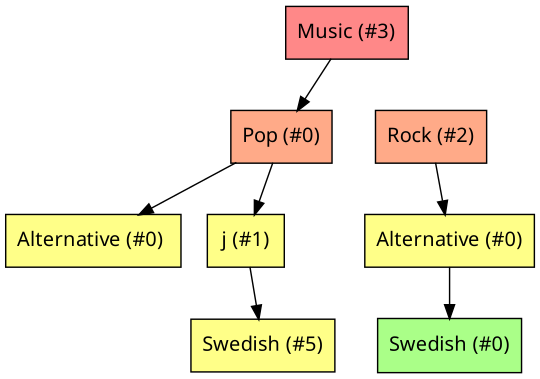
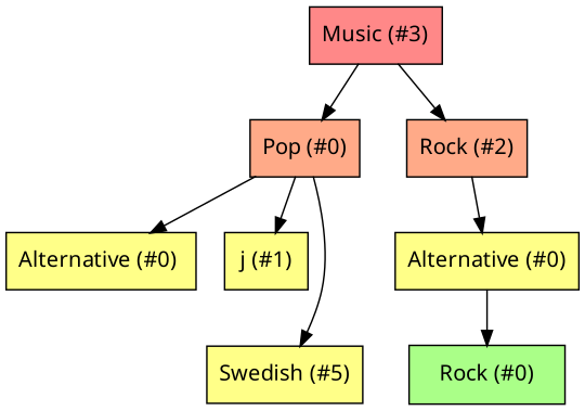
  digraph {
    node [fillcolor="#ffff88" fontname=monoOne shape=record style=filled]
    n1 [fillcolor="#ff8888" label="Music (#3)"]
    "Pop (#0)" [fillcolor="#ffaa88"]
    "Rock (#2)" [fillcolor="#ffaa88"]
    "Alternative (#0) "
    "j (#1)"
    n6 [label="Swedish (#5)"]
    "Alternative (#0)"
-   "Swedish (#0)" [fillcolor="#aaff88"]
+   "Swedish (#0)" [fillcolor="#aaff88" label="Rock (#0)"]
    n1 -> "Pop (#0)"
+   n1 -> "Rock (#2)"
    "Pop (#0)" -> "Alternative (#0) "
    "Pop (#0)" -> "j (#1)"
-   "j (#1)" -> n6
+   "Pop (#0)" -> n6
    "Rock (#2)" -> "Alternative (#0)"
    "Alternative (#0)" -> "Swedish (#0)"
  }
